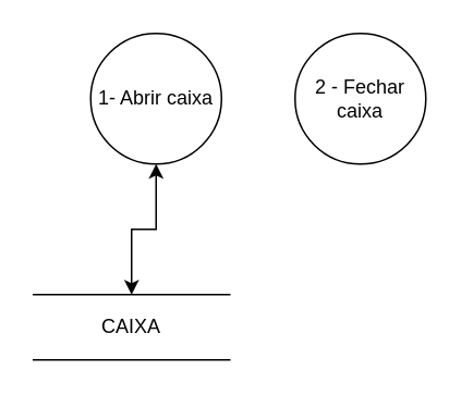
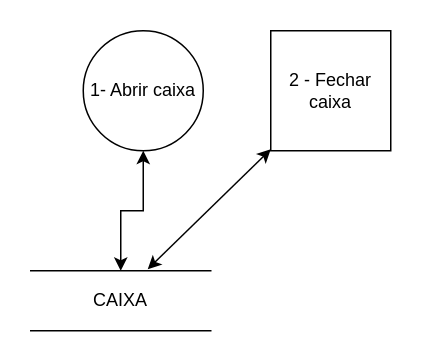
  <mxCell id="0" />
  <mxCell id="1" parent="0" />
  <mxCell id="2" value="1- Abrir caixa" style="ellipse;whiteSpace=wrap;html=1;aspect=fixed;" vertex="1" parent="1"><mxGeometry x="55" y="20" width="80" height="80" as="geometry" /></mxCell>
  <mxCell id="3" style="edgeStyle=orthogonalEdgeStyle;rounded=0;orthogonalLoop=1;jettySize=auto;html=1;exitX=0.5;exitY=0;exitDx=0;exitDy=0;entryX=0.5;entryY=1;entryDx=0;entryDy=0;startArrow=classic;startFill=1;" edge="1" parent="1" source="4" target="2"><mxGeometry relative="1" as="geometry" /></mxCell>
  <mxCell id="4" value="CAIXA" style="shape=partialRectangle;whiteSpace=wrap;html=1;left=0;right=0;fillColor=none;" vertex="1" parent="1"><mxGeometry x="20" y="180" width="120" height="40" as="geometry" /></mxCell>
- <mxCell id="5" value="2 - Fechar caixa" style="ellipse;whiteSpace=wrap;html=1;aspect=fixed;" vertex="1" parent="1"><mxGeometry x="180" y="20" width="80" height="80" as="geometry" /></mxCell>
+ <mxCell id="5" value="2 - Fechar caixa" style="whiteSpace=wrap;html=1;aspect=fixed;rounded=0;" vertex="1" parent="1"><mxGeometry x="180" y="20" width="80" height="80" as="geometry" /></mxCell>
+ <mxCell id="6" value="" style="endArrow=classic;html=1;exitX=0.65;exitY=-0.025;exitDx=0;exitDy=0;exitPerimeter=0;startArrow=classic;startFill=1;" edge="1" parent="1" source="4" target="5"><mxGeometry width="50" height="50" relative="1" as="geometry"><mxPoint x="110" y="170" as="sourcePoint" /><mxPoint x="190" y="100" as="targetPoint" /></mxGeometry></mxCell>
